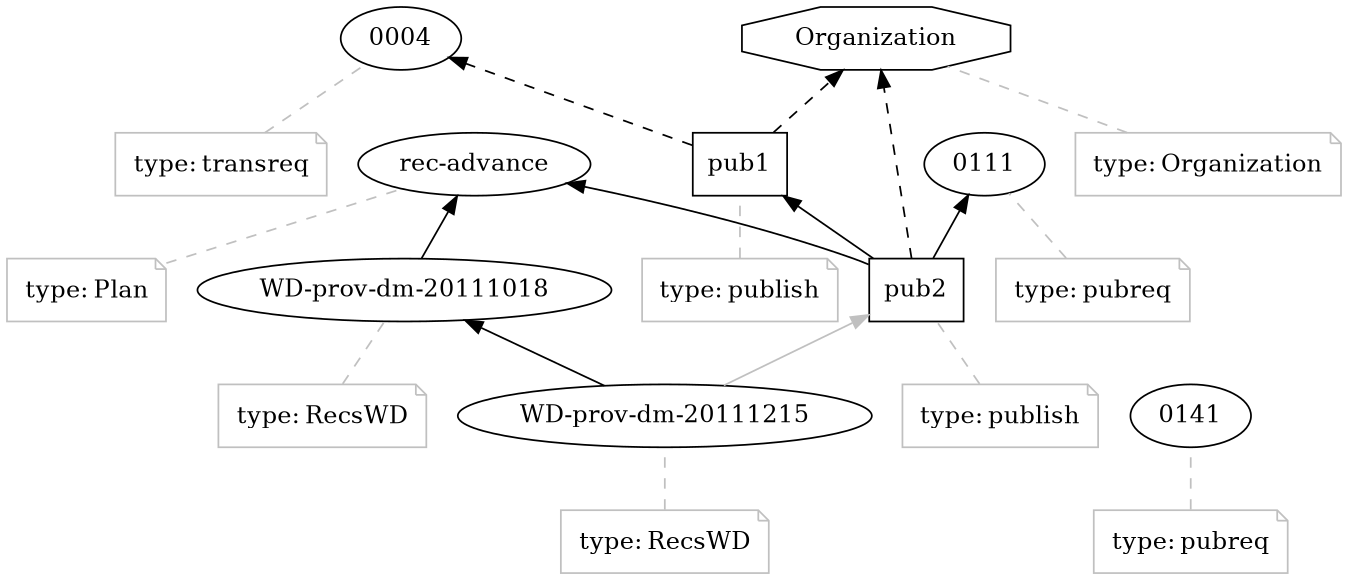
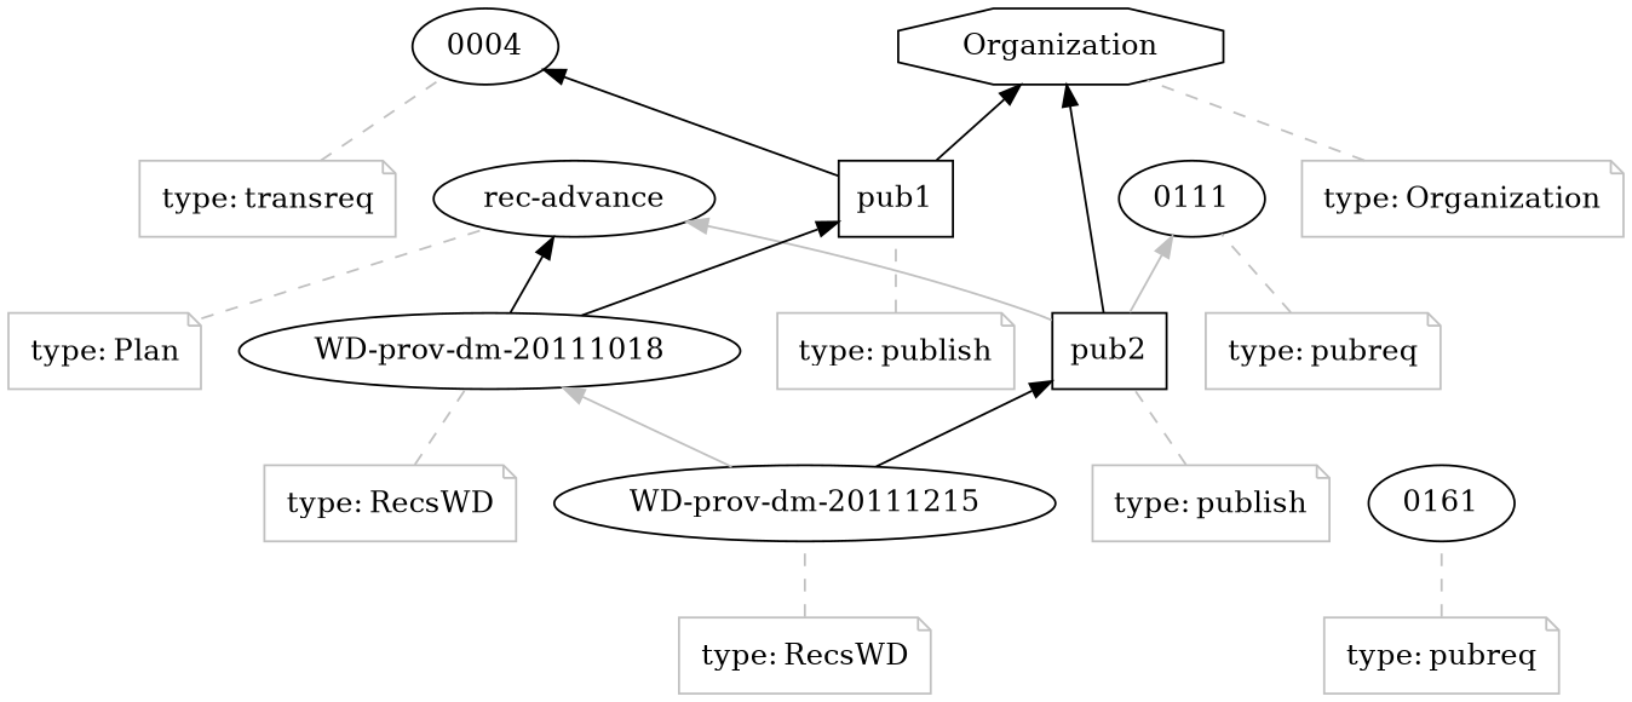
  digraph {
    rankdir=BT
    node [shape=note]
    n1 [label=pub1 shape=polygon sides=4]
    n2 [label=0004 shape=""]
    n3 [label=Organization shape=polygon sides=8]
    n4 [label="rec-advance" shape=""]
-   n5 [label=0141 shape=""]
+   n5 [label=0161 shape=""]
    n6 [color=gray fontcolor=black label=<<TABLE cellpadding="0" border="0"> 	<TR> 	    <TD align="left">type:</TD> 	    <TD align="left">publish</TD> 	</TR>     </TABLE>>]
    n7 [label=pub2 shape=polygon sides=4]
    n8 [label=0111 shape=""]
    n9 [color=gray fontcolor=black label=<<TABLE cellpadding="0" border="0"> 	<TR> 	    <TD align="left">type:</TD> 	    <TD align="left">publish</TD> 	</TR>     </TABLE>>]
    n10 [label="WD-prov-dm-20111018" shape=""]
    n11 [color=gray fontcolor=black label=<<TABLE cellpadding="0" border="0"> 	<TR> 	    <TD align="left">type:</TD> 	    <TD align="left">RecsWD</TD> 	</TR>     </TABLE>>]
    n12 [label="WD-prov-dm-20111215" shape=""]
    n13 [color=gray fontcolor=black label=<<TABLE cellpadding="0" border="0"> 	<TR> 	    <TD align="left">type:</TD> 	    <TD align="left">RecsWD</TD> 	</TR>     </TABLE>>]
    n14 [color=gray fontcolor=black label=<<TABLE cellpadding="0" border="0"> 	<TR> 	    <TD align="left">type:</TD> 	    <TD align="left">Plan</TD> 	</TR>     </TABLE>>]
    n15 [color=gray fontcolor=black label=<<TABLE cellpadding="0" border="0"> 	<TR> 	    <TD align="left">type:</TD> 	    <TD align="left">transreq</TD> 	</TR>     </TABLE>>]
    n16 [color=gray fontcolor=black label=<<TABLE cellpadding="0" border="0"> 	<TR> 	    <TD align="left">type:</TD> 	    <TD align="left">pubreq</TD> 	</TR>     </TABLE>>]
    n17 [color=gray fontcolor=black label=<<TABLE cellpadding="0" border="0"> 	<TR> 	    <TD align="left">type:</TD> 	    <TD align="left">pubreq</TD> 	</TR>     </TABLE>>]
    n18 [color=gray fontcolor=black label=<<TABLE cellpadding="0" border="0"> 	<TR> 	    <TD align="left">type:</TD> 	    <TD align="left">Organization</TD> 	</TR>     </TABLE>>]
-   n1 -> n2 [style=dashed]
-   n1 -> n3 [style=dashed]
+   n1 -> n2
+   n1 -> n3
    n6 -> n1 [arrowhead=none color=gray style=dashed]
-   n7 -> n3 [style=dashed]
-   n7 -> n4
-   n7 -> n8
+   n7 -> n3
+   n7 -> n4 [color=gray]
+   n7 -> n8 [color=gray]
    n9 -> n7 [arrowhead=none color=gray style=dashed]
-   n7 -> n1
+   n10 -> n1
    n10 -> n4
    n11 -> n10 [arrowhead=none color=gray style=dashed]
-   n12 -> n7 [color=gray]
-   n12 -> n10
+   n12 -> n7
+   n12 -> n10 [color=gray]
    n13 -> n12 [arrowhead=none color=gray style=dashed]
    n14 -> n4 [arrowhead=none color=gray style=dashed]
    n15 -> n2 [arrowhead=none color=gray style=dashed]
    n16 -> n5 [arrowhead=none color=gray style=dashed]
    n17 -> n8 [arrowhead=none color=gray style=dashed]
    n18 -> n3 [arrowhead=none color=gray style=dashed]
  }
